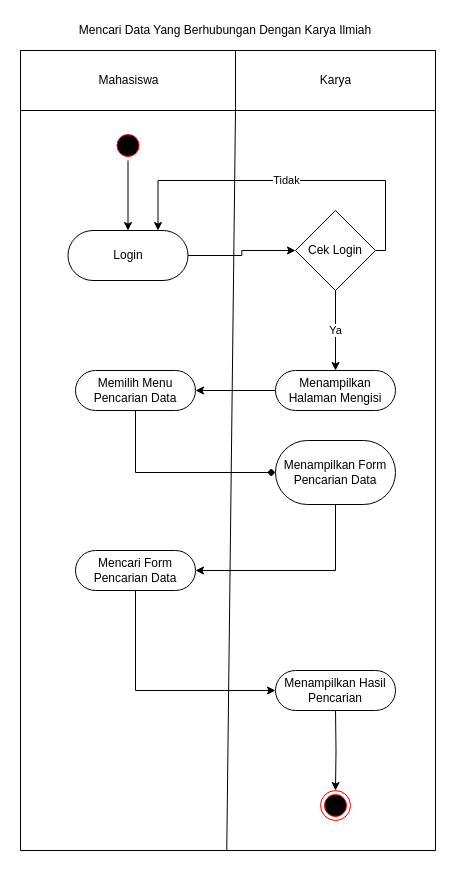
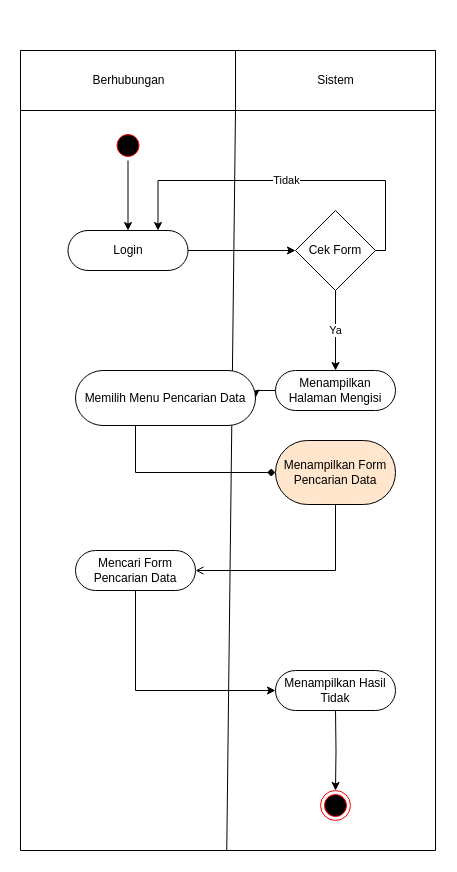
  <mxCell id="0" />
  <mxCell id="1" parent="0" />
  <mxCell id="2" value="" style="verticalLabelPosition=bottom;verticalAlign=top;html=1;shape=mxgraph.basic.rect;fillColor2=none;strokeWidth=1;size=20;indent=5;" vertex="1" parent="1"><mxGeometry x="20" y="50" width="415" height="800" as="geometry" /></mxCell>
  <mxCell id="3" value="" style="ellipse;html=1;shape=startState;fillColor=#000000;strokeColor=#ff0000;" vertex="1" parent="1"><mxGeometry x="112.5" y="130" width="30" height="30" as="geometry" /></mxCell>
- <mxCell id="4" value="Mahasiswa" style="verticalLabelPosition=middle;verticalAlign=middle;html=1;shape=mxgraph.basic.rect;fillColor2=none;strokeWidth=1;size=20;indent=5;labelPosition=center;align=center;" vertex="1" parent="1"><mxGeometry x="20" y="50" width="215" height="60" as="geometry" /></mxCell>
- <mxCell id="5" value="Karya" style="verticalLabelPosition=middle;verticalAlign=middle;html=1;shape=mxgraph.basic.rect;fillColor2=none;strokeWidth=1;size=20;indent=5;labelPosition=center;align=center;" vertex="1" parent="1"><mxGeometry x="235" y="50" width="200" height="60" as="geometry" /></mxCell>
- <mxCell id="6" value="Mencari Data Yang Berhubungan Dengan Karya Ilmiah" style="text;html=1;strokeColor=none;fillColor=none;align=center;verticalAlign=middle;whiteSpace=wrap;rounded=0;" vertex="1" parent="1"><mxGeometry x="25" y="20" width="400" height="20" as="geometry" /></mxCell>
+ <mxCell id="4" value="Berhubungan" style="verticalLabelPosition=middle;verticalAlign=middle;html=1;shape=mxgraph.basic.rect;fillColor2=none;strokeWidth=1;size=20;indent=5;labelPosition=center;align=center;" vertex="1" parent="1"><mxGeometry x="20" y="50" width="215" height="60" as="geometry" /></mxCell>
+ <mxCell id="5" value="Sistem" style="verticalLabelPosition=middle;verticalAlign=middle;html=1;shape=mxgraph.basic.rect;fillColor2=none;strokeWidth=1;size=20;indent=5;labelPosition=center;align=center;" vertex="1" parent="1"><mxGeometry x="235" y="50" width="200" height="60" as="geometry" /></mxCell>
  <mxCell id="7" value="" style="endArrow=none;html=1;exitX=0.497;exitY=1;exitDx=0;exitDy=0;exitPerimeter=0;" edge="1" parent="1" source="2"><mxGeometry width="50" height="50" relative="1" as="geometry"><mxPoint x="185" y="160" as="sourcePoint" /><mxPoint x="235" y="110" as="targetPoint" /></mxGeometry></mxCell>
  <mxCell id="8" value="" style="edgeStyle=orthogonalEdgeStyle;rounded=0;orthogonalLoop=1;jettySize=auto;html=1;entryX=0;entryY=0.5;entryDx=0;entryDy=0;" edge="1" parent="1" source="9" target="12"><mxGeometry relative="1" as="geometry"><mxPoint x="267.5" y="250" as="targetPoint" /></mxGeometry></mxCell>
- <mxCell id="9" value="Login" style="rounded=1;whiteSpace=wrap;html=1;arcSize=50;" vertex="1" parent="1"><mxGeometry x="67.5" y="230" width="120" height="50" as="geometry" /></mxCell>
+ <mxCell id="9" value="Login" style="rounded=1;whiteSpace=wrap;html=1;arcSize=50;" vertex="1" parent="1"><mxGeometry x="67.5" y="230" width="120" height="40" as="geometry" /></mxCell>
  <mxCell id="10" value="Tidak" style="edgeStyle=orthogonalEdgeStyle;rounded=0;orthogonalLoop=1;jettySize=auto;html=1;entryX=0.75;entryY=0;entryDx=0;entryDy=0;exitX=1;exitY=0.5;exitDx=0;exitDy=0;" edge="1" parent="1" source="12" target="9"><mxGeometry relative="1" as="geometry"><mxPoint x="455" y="250" as="targetPoint" /><Array as="points"><mxPoint x="385" y="250" /><mxPoint x="385" y="180" /><mxPoint x="158" y="180" /></Array></mxGeometry></mxCell>
  <mxCell id="11" value="Ya" style="edgeStyle=orthogonalEdgeStyle;rounded=0;orthogonalLoop=1;jettySize=auto;html=1;entryX=0.5;entryY=0;entryDx=0;entryDy=0;" edge="1" parent="1" source="12" target="14"><mxGeometry relative="1" as="geometry"><mxPoint x="335" y="370" as="targetPoint" /></mxGeometry></mxCell>
- <mxCell id="12" value="Cek Login" style="rhombus;whiteSpace=wrap;html=1;" vertex="1" parent="1"><mxGeometry x="295" y="210" width="80" height="80" as="geometry" /></mxCell>
+ <mxCell id="12" value="Cek Form" style="rhombus;whiteSpace=wrap;html=1;" vertex="1" parent="1"><mxGeometry x="295" y="210" width="80" height="80" as="geometry" /></mxCell>
  <mxCell id="13" value="" style="edgeStyle=orthogonalEdgeStyle;rounded=0;orthogonalLoop=1;jettySize=auto;html=1;" edge="1" parent="1" source="14" target="16"><mxGeometry relative="1" as="geometry" /></mxCell>
  <mxCell id="14" value="Menampilkan Halaman Mengisi" style="rounded=1;whiteSpace=wrap;html=1;arcSize=50;" vertex="1" parent="1"><mxGeometry x="275" y="370" width="120" height="40" as="geometry" /></mxCell>
  <mxCell id="15" value="" style="edgeStyle=orthogonalEdgeStyle;rounded=0;orthogonalLoop=1;jettySize=auto;html=1;entryX=0;entryY=0.5;entryDx=0;entryDy=0;endArrow=diamond;" edge="1" parent="1" source="16" target="18"><mxGeometry relative="1" as="geometry"><Array as="points"><mxPoint x="135" y="472" /></Array></mxGeometry></mxCell>
- <mxCell id="16" value="Memilih Menu Pencarian Data" style="rounded=1;whiteSpace=wrap;html=1;arcSize=50;" vertex="1" parent="1"><mxGeometry x="75" y="370" width="120" height="40" as="geometry" /></mxCell>
- <mxCell id="17" value="" style="edgeStyle=orthogonalEdgeStyle;rounded=0;orthogonalLoop=1;jettySize=auto;html=1;entryX=1;entryY=0.5;entryDx=0;entryDy=0;" edge="1" parent="1" source="18" target="20"><mxGeometry relative="1" as="geometry"><mxPoint x="335" y="584" as="targetPoint" /><Array as="points"><mxPoint x="335" y="570" /></Array></mxGeometry></mxCell>
- <mxCell id="18" value="Menampilkan Form Pencarian Data" style="rounded=1;whiteSpace=wrap;html=1;arcSize=50;" vertex="1" parent="1"><mxGeometry x="275" y="440" width="120" height="64" as="geometry" /></mxCell>
+ <mxCell id="16" value="Memilih Menu Pencarian Data" style="rounded=1;whiteSpace=wrap;html=1;arcSize=50;" vertex="1" parent="1"><mxGeometry x="75" y="370" width="180" height="55" as="geometry" /></mxCell>
+ <mxCell id="17" value="" style="edgeStyle=orthogonalEdgeStyle;rounded=0;orthogonalLoop=1;jettySize=auto;html=1;entryX=1;entryY=0.5;entryDx=0;entryDy=0;endArrow=open;" edge="1" parent="1" source="18" target="20"><mxGeometry relative="1" as="geometry"><mxPoint x="335" y="584" as="targetPoint" /><Array as="points"><mxPoint x="335" y="570" /></Array></mxGeometry></mxCell>
+ <mxCell id="18" value="Menampilkan Form Pencarian Data" style="rounded=1;whiteSpace=wrap;html=1;arcSize=50;fillColor=#ffe6cc;" vertex="1" parent="1"><mxGeometry x="275" y="440" width="120" height="64" as="geometry" /></mxCell>
  <mxCell id="19" value="" style="edgeStyle=orthogonalEdgeStyle;rounded=0;orthogonalLoop=1;jettySize=auto;html=1;entryX=0;entryY=0.5;entryDx=0;entryDy=0;" edge="1" parent="1" source="20" target="21"><mxGeometry relative="1" as="geometry"><mxPoint x="135" y="670" as="targetPoint" /><Array as="points"><mxPoint x="135" y="690" /></Array></mxGeometry></mxCell>
  <mxCell id="20" value="Mencari Form Pencarian Data" style="rounded=1;whiteSpace=wrap;html=1;arcSize=50;" vertex="1" parent="1"><mxGeometry x="75" y="550" width="120" height="40" as="geometry" /></mxCell>
- <mxCell id="21" value="Menampilkan Hasil Pencarian" style="rounded=1;whiteSpace=wrap;html=1;arcSize=50;" vertex="1" parent="1"><mxGeometry x="275" y="670" width="120" height="40" as="geometry" /></mxCell>
+ <mxCell id="21" value="Menampilkan Hasil Tidak" style="rounded=1;whiteSpace=wrap;html=1;arcSize=50;" vertex="1" parent="1"><mxGeometry x="275" y="670" width="120" height="40" as="geometry" /></mxCell>
  <mxCell id="22" value="" style="edgeStyle=orthogonalEdgeStyle;rounded=0;orthogonalLoop=1;jettySize=auto;html=1;" edge="1" parent="1" target="24"><mxGeometry relative="1" as="geometry"><mxPoint x="335.034" y="710" as="sourcePoint" /></mxGeometry></mxCell>
  <mxCell id="23" value="" style="endArrow=classic;html=1;exitX=0.5;exitY=1;exitDx=0;exitDy=0;entryX=0.5;entryY=0;entryDx=0;entryDy=0;" edge="1" parent="1" source="3" target="9"><mxGeometry width="50" height="50" relative="1" as="geometry"><mxPoint x="105" y="220" as="sourcePoint" /><mxPoint x="155" y="170" as="targetPoint" /></mxGeometry></mxCell>
  <mxCell id="24" value="" style="ellipse;html=1;shape=endState;fillColor=#000000;strokeColor=#ff0000;" vertex="1" parent="1"><mxGeometry x="320" y="790" width="30" height="30" as="geometry" /></mxCell>
